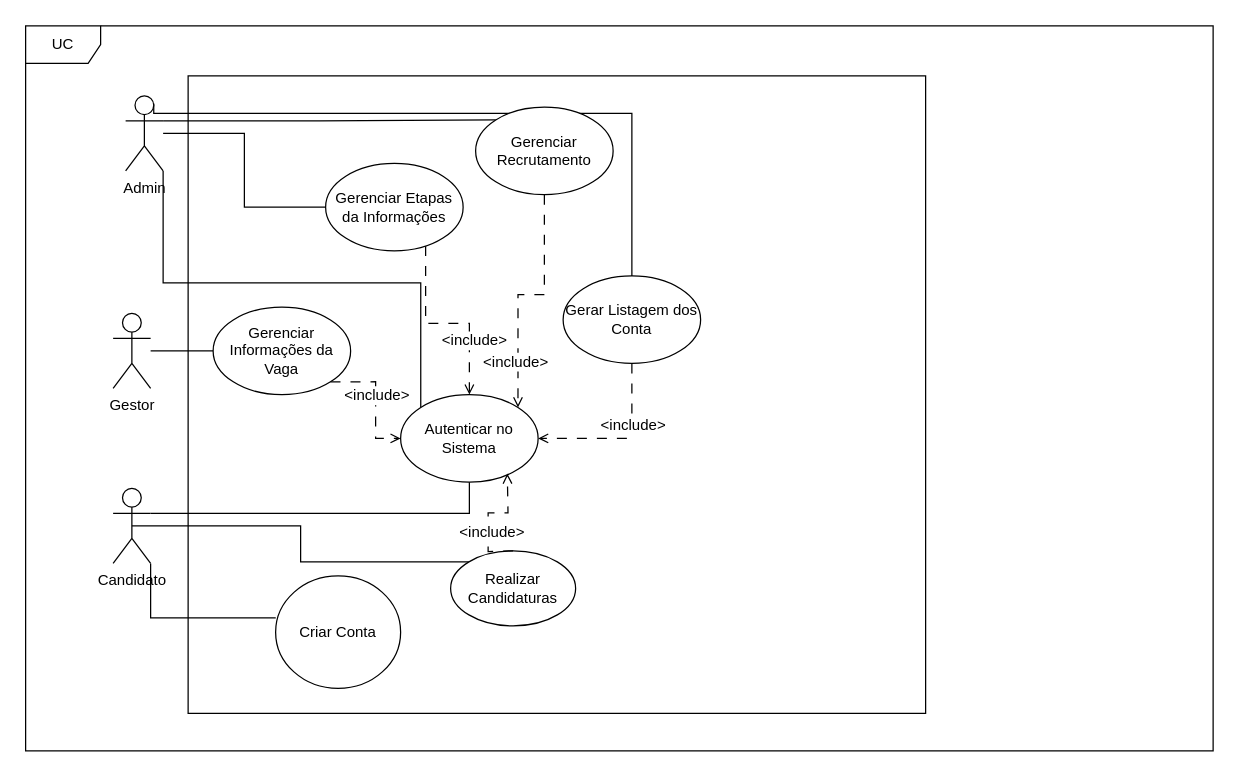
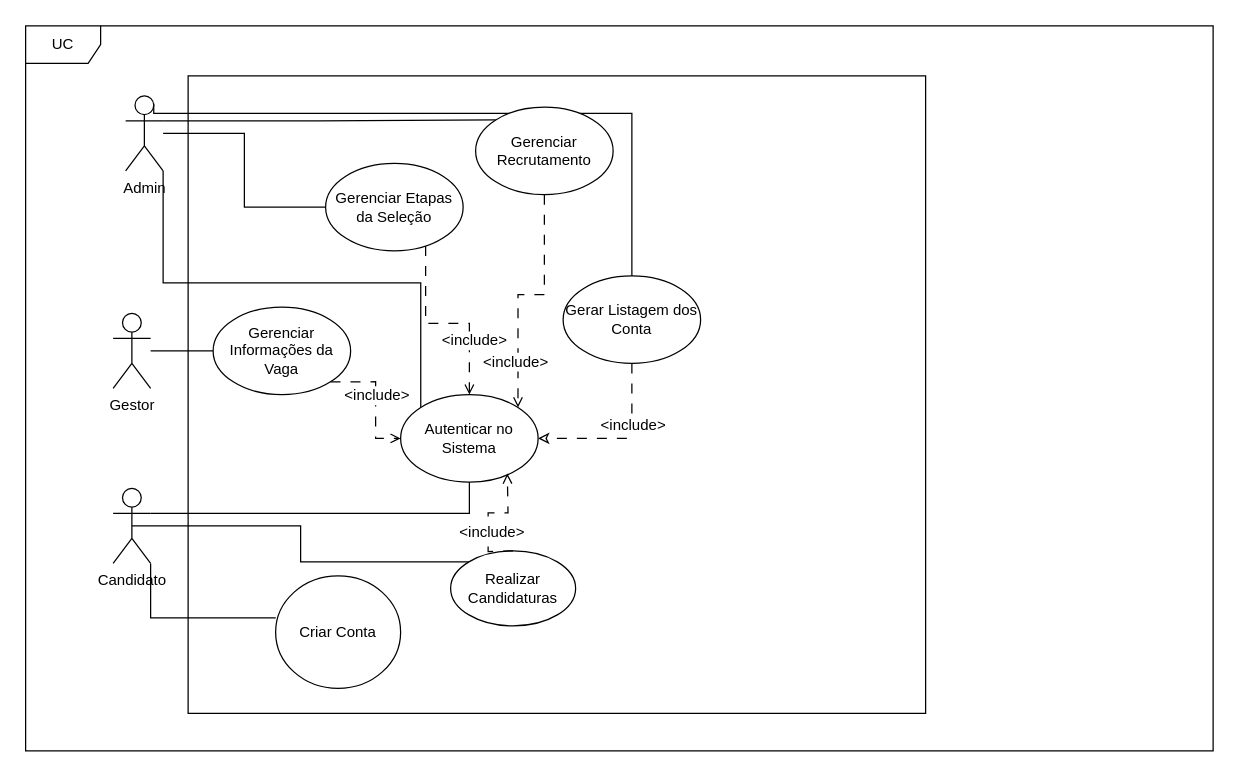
  <mxCell id="0" />
  <mxCell id="1" parent="0" />
  <mxCell id="2" value="" style="rounded=0;whiteSpace=wrap;html=1;" vertex="1" parent="1"><mxGeometry x="150" y="60" width="590" height="510" as="geometry" /></mxCell>
  <mxCell id="3" style="edgeStyle=orthogonalEdgeStyle;rounded=0;orthogonalLoop=1;jettySize=auto;html=1;entryX=0;entryY=0;entryDx=0;entryDy=0;exitX=1;exitY=1;exitDx=0;exitDy=0;exitPerimeter=0;endArrow=none;endFill=0;" edge="1" parent="1" source="7" target="26"><mxGeometry relative="1" as="geometry" /></mxCell>
  <mxCell id="4" style="edgeStyle=orthogonalEdgeStyle;rounded=0;orthogonalLoop=1;jettySize=auto;html=1;entryX=0;entryY=0.5;entryDx=0;entryDy=0;fontFamily=Helvetica;fontSize=12;fontColor=default;endArrow=none;endFill=0;" edge="1" parent="1" source="7" target="22"><mxGeometry relative="1" as="geometry" /></mxCell>
  <mxCell id="5" style="edgeStyle=orthogonalEdgeStyle;rounded=0;orthogonalLoop=1;jettySize=auto;html=1;exitX=1;exitY=0.333;exitDx=0;exitDy=0;exitPerimeter=0;entryX=0;entryY=0;entryDx=0;entryDy=0;fontFamily=Helvetica;fontSize=12;fontColor=default;endArrow=none;endFill=0;" edge="1" parent="1" source="7" target="19"><mxGeometry relative="1" as="geometry" /></mxCell>
  <mxCell id="6" style="edgeStyle=orthogonalEdgeStyle;rounded=0;orthogonalLoop=1;jettySize=auto;html=1;exitX=0.75;exitY=0.1;exitDx=0;exitDy=0;exitPerimeter=0;fontFamily=Helvetica;fontSize=12;fontColor=default;endArrow=none;endFill=0;" edge="1" parent="1" source="7" target="25"><mxGeometry relative="1" as="geometry"><Array as="points"><mxPoint x="123" y="90" /><mxPoint x="505" y="90" /></Array></mxGeometry></mxCell>
  <mxCell id="7" value="Admin" style="shape=umlActor;verticalLabelPosition=bottom;verticalAlign=top;html=1;outlineConnect=0;" vertex="1" parent="1"><mxGeometry x="100" y="76" width="30" height="60" as="geometry" /></mxCell>
  <mxCell id="8" style="edgeStyle=orthogonalEdgeStyle;rounded=0;orthogonalLoop=1;jettySize=auto;html=1;exitX=0.5;exitY=0.5;exitDx=0;exitDy=0;exitPerimeter=0;entryX=0;entryY=0;entryDx=0;entryDy=0;fontFamily=Helvetica;fontSize=12;fontColor=default;endArrow=none;endFill=0;" edge="1" parent="1" source="9" target="16"><mxGeometry relative="1" as="geometry" /></mxCell>
  <mxCell id="9" value="Candidato" style="shape=umlActor;verticalLabelPosition=bottom;verticalAlign=top;html=1;outlineConnect=0;" vertex="1" parent="1"><mxGeometry x="90" y="390" width="30" height="60" as="geometry" /></mxCell>
  <mxCell id="10" style="edgeStyle=orthogonalEdgeStyle;rounded=0;orthogonalLoop=1;jettySize=auto;html=1;endArrow=none;endFill=0;" edge="1" parent="1" source="11" target="15"><mxGeometry relative="1" as="geometry" /></mxCell>
  <mxCell id="11" value="Gestor" style="shape=umlActor;verticalLabelPosition=bottom;verticalAlign=top;html=1;outlineConnect=0;" vertex="1" parent="1"><mxGeometry x="90" y="250" width="30" height="60" as="geometry" /></mxCell>
  <mxCell id="12" value="UC" style="shape=umlFrame;whiteSpace=wrap;html=1;pointerEvents=0;" vertex="1" parent="1"><mxGeometry x="20" y="20" width="950" height="580" as="geometry" /></mxCell>
  <mxCell id="13" style="edgeStyle=orthogonalEdgeStyle;rounded=0;orthogonalLoop=1;jettySize=auto;html=1;exitX=1;exitY=1;exitDx=0;exitDy=0;entryX=0;entryY=0.5;entryDx=0;entryDy=0;fontFamily=Helvetica;fontSize=12;fontColor=default;dashed=1;dashPattern=8 8;endArrow=open;endFill=0;" edge="1" parent="1" source="15" target="26"><mxGeometry relative="1" as="geometry" /></mxCell>
  <mxCell id="14" value="&amp;lt;include&amp;gt;" style="edgeLabel;html=1;align=center;verticalAlign=middle;resizable=0;points=[];strokeColor=default;fontFamily=Helvetica;fontSize=12;fontColor=default;fillColor=default;" vertex="1" connectable="0" parent="13"><mxGeometry x="0.16" y="2" relative="1" as="geometry"><mxPoint x="-2" y="-12" as="offset" /></mxGeometry></mxCell>
  <mxCell id="15" value="Gerenciar Informações da Vaga" style="ellipse;whiteSpace=wrap;html=1;align=center;" vertex="1" parent="1"><mxGeometry x="170" y="245" width="110" height="70" as="geometry" /></mxCell>
  <mxCell id="16" value="Realizar Candidaturas" style="ellipse;whiteSpace=wrap;html=1;" vertex="1" parent="1"><mxGeometry x="360" y="440" width="100" height="60" as="geometry" /></mxCell>
  <mxCell id="17" style="edgeStyle=orthogonalEdgeStyle;rounded=0;orthogonalLoop=1;jettySize=auto;html=1;entryX=1;entryY=0;entryDx=0;entryDy=0;fontFamily=Helvetica;fontSize=12;fontColor=default;endArrow=open;endFill=0;dashed=1;dashPattern=8 8;" edge="1" parent="1" source="19" target="26"><mxGeometry relative="1" as="geometry" /></mxCell>
  <mxCell id="18" value="&amp;lt;include&amp;gt;" style="edgeLabel;html=1;align=center;verticalAlign=middle;resizable=0;points=[];strokeColor=default;fontFamily=Helvetica;fontSize=12;fontColor=default;fillColor=default;" vertex="1" connectable="0" parent="17"><mxGeometry x="0.623" y="-2" relative="1" as="geometry"><mxPoint as="offset" /></mxGeometry></mxCell>
  <mxCell id="19" value="Gerenciar Recrutamento" style="ellipse;whiteSpace=wrap;html=1;align=center;" vertex="1" parent="1"><mxGeometry x="380" y="85" width="110" height="70" as="geometry" /></mxCell>
  <mxCell id="20" style="edgeStyle=orthogonalEdgeStyle;rounded=0;orthogonalLoop=1;jettySize=auto;html=1;entryX=0.5;entryY=0;entryDx=0;entryDy=0;fontFamily=Helvetica;fontSize=12;fontColor=default;endArrow=open;endFill=0;dashed=1;dashPattern=8 8;" edge="1" parent="1" source="22" target="26"><mxGeometry relative="1" as="geometry"><Array as="points"><mxPoint x="340" y="258" /><mxPoint x="375" y="258" /></Array></mxGeometry></mxCell>
  <mxCell id="21" value="&amp;lt;include&amp;gt;" style="edgeLabel;html=1;align=center;verticalAlign=middle;resizable=0;points=[];strokeColor=default;fontFamily=Helvetica;fontSize=12;fontColor=default;fillColor=default;" vertex="1" connectable="0" parent="20"><mxGeometry x="0.425" y="3" relative="1" as="geometry"><mxPoint as="offset" /></mxGeometry></mxCell>
- <mxCell id="22" value="Gerenciar Etapas da Informações" style="ellipse;whiteSpace=wrap;html=1;align=center;" vertex="1" parent="1"><mxGeometry x="260" y="130" width="110" height="70" as="geometry" /></mxCell>
- <mxCell id="23" style="edgeStyle=orthogonalEdgeStyle;rounded=0;orthogonalLoop=1;jettySize=auto;html=1;exitX=0.5;exitY=1;exitDx=0;exitDy=0;entryX=1;entryY=0.5;entryDx=0;entryDy=0;fontFamily=Helvetica;fontSize=12;fontColor=default;endArrow=open;endFill=0;dashed=1;dashPattern=8 8;" edge="1" parent="1" source="25" target="26"><mxGeometry relative="1" as="geometry" /></mxCell>
+ <mxCell id="22" value="Gerenciar Etapas da Seleção" style="ellipse;whiteSpace=wrap;html=1;align=center;" vertex="1" parent="1"><mxGeometry x="260" y="130" width="110" height="70" as="geometry" /></mxCell>
+ <mxCell id="23" style="edgeStyle=orthogonalEdgeStyle;rounded=0;orthogonalLoop=1;jettySize=auto;html=1;exitX=0.5;exitY=1;exitDx=0;exitDy=0;entryX=1;entryY=0.5;entryDx=0;entryDy=0;fontFamily=Helvetica;fontSize=12;fontColor=default;endArrow=classic;endFill=0;dashed=1;dashPattern=8 8;" edge="1" parent="1" source="25" target="26"><mxGeometry relative="1" as="geometry" /></mxCell>
  <mxCell id="24" value="&amp;lt;include&amp;gt;" style="edgeLabel;html=1;align=center;verticalAlign=middle;resizable=0;points=[];strokeColor=default;fontFamily=Helvetica;fontSize=12;fontColor=default;fillColor=default;" vertex="1" connectable="0" parent="23"><mxGeometry x="-0.271" relative="1" as="geometry"><mxPoint as="offset" /></mxGeometry></mxCell>
  <mxCell id="25" value="Gerar Listagem dos Conta" style="ellipse;whiteSpace=wrap;html=1;align=center;" vertex="1" parent="1"><mxGeometry x="450" y="220" width="110" height="70" as="geometry" /></mxCell>
  <mxCell id="26" value="Autenticar no Sistema" style="ellipse;whiteSpace=wrap;html=1;align=center;" vertex="1" parent="1"><mxGeometry x="320" y="315" width="110" height="70" as="geometry" /></mxCell>
  <mxCell id="27" value="Criar Conta" style="ellipse;whiteSpace=wrap;html=1;" vertex="1" parent="1"><mxGeometry x="220" y="460" width="100" height="90" as="geometry" /></mxCell>
  <mxCell id="28" style="edgeStyle=orthogonalEdgeStyle;rounded=0;orthogonalLoop=1;jettySize=auto;html=1;exitX=1;exitY=0.333;exitDx=0;exitDy=0;exitPerimeter=0;entryX=0.5;entryY=1;entryDx=0;entryDy=0;endArrow=none;endFill=0;" edge="1" parent="1" source="9" target="26"><mxGeometry relative="1" as="geometry"><mxPoint x="240" y="390" as="targetPoint" /></mxGeometry></mxCell>
  <mxCell id="29" style="edgeStyle=orthogonalEdgeStyle;rounded=0;orthogonalLoop=1;jettySize=auto;html=1;exitX=1;exitY=1;exitDx=0;exitDy=0;exitPerimeter=0;entryX=0.001;entryY=0.373;entryDx=0;entryDy=0;entryPerimeter=0;fontFamily=Helvetica;fontSize=12;fontColor=default;endArrow=none;endFill=0;" edge="1" parent="1" source="9" target="27"><mxGeometry relative="1" as="geometry" /></mxCell>
  <mxCell id="30" style="edgeStyle=orthogonalEdgeStyle;rounded=0;orthogonalLoop=1;jettySize=auto;html=1;entryX=0.776;entryY=0.902;entryDx=0;entryDy=0;entryPerimeter=0;fontFamily=Helvetica;fontSize=12;fontColor=default;endArrow=open;endFill=0;dashed=1;dashPattern=8 8;" edge="1" parent="1"><mxGeometry relative="1" as="geometry"><mxPoint x="410" y="440" as="sourcePoint" /><mxPoint x="405.36" y="378.14" as="targetPoint" /></mxGeometry></mxCell>
  <mxCell id="31" value="&amp;lt;include&amp;gt;" style="edgeLabel;html=1;align=center;verticalAlign=middle;resizable=0;points=[];strokeColor=default;fontFamily=Helvetica;fontSize=12;fontColor=default;fillColor=default;" vertex="1" connectable="0" parent="30"><mxGeometry x="-0.268" y="-2" relative="1" as="geometry"><mxPoint as="offset" /></mxGeometry></mxCell>
